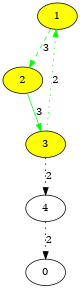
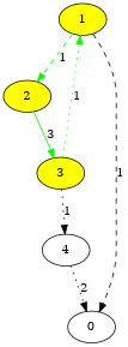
  digraph {
    node [fillcolor=yellow style=filled]
    edge [style=dotted]
    1
    2
    0 [fillcolor="" style=""]
    3
    4 [fillcolor="" style=""]
-   1 -> 2 [color=green genwidth=2.0 label=3 style=dashed]
+   1 -> 2 [color=green genwidth=2.0 label=1 style=dashed]
+   1 -> 0 [label=1 style=dashed]
    2 -> 3 [color=green genwidth=2.0 label=3 style=solid]
-   3 -> 1 [color=green genwidth=2.0 label=2]
-   3 -> 4 [label=2]
+   3 -> 1 [color=green genwidth=2.0 label=1]
+   3 -> 4 [label=1]
    4 -> 0 [label=2]
  }
